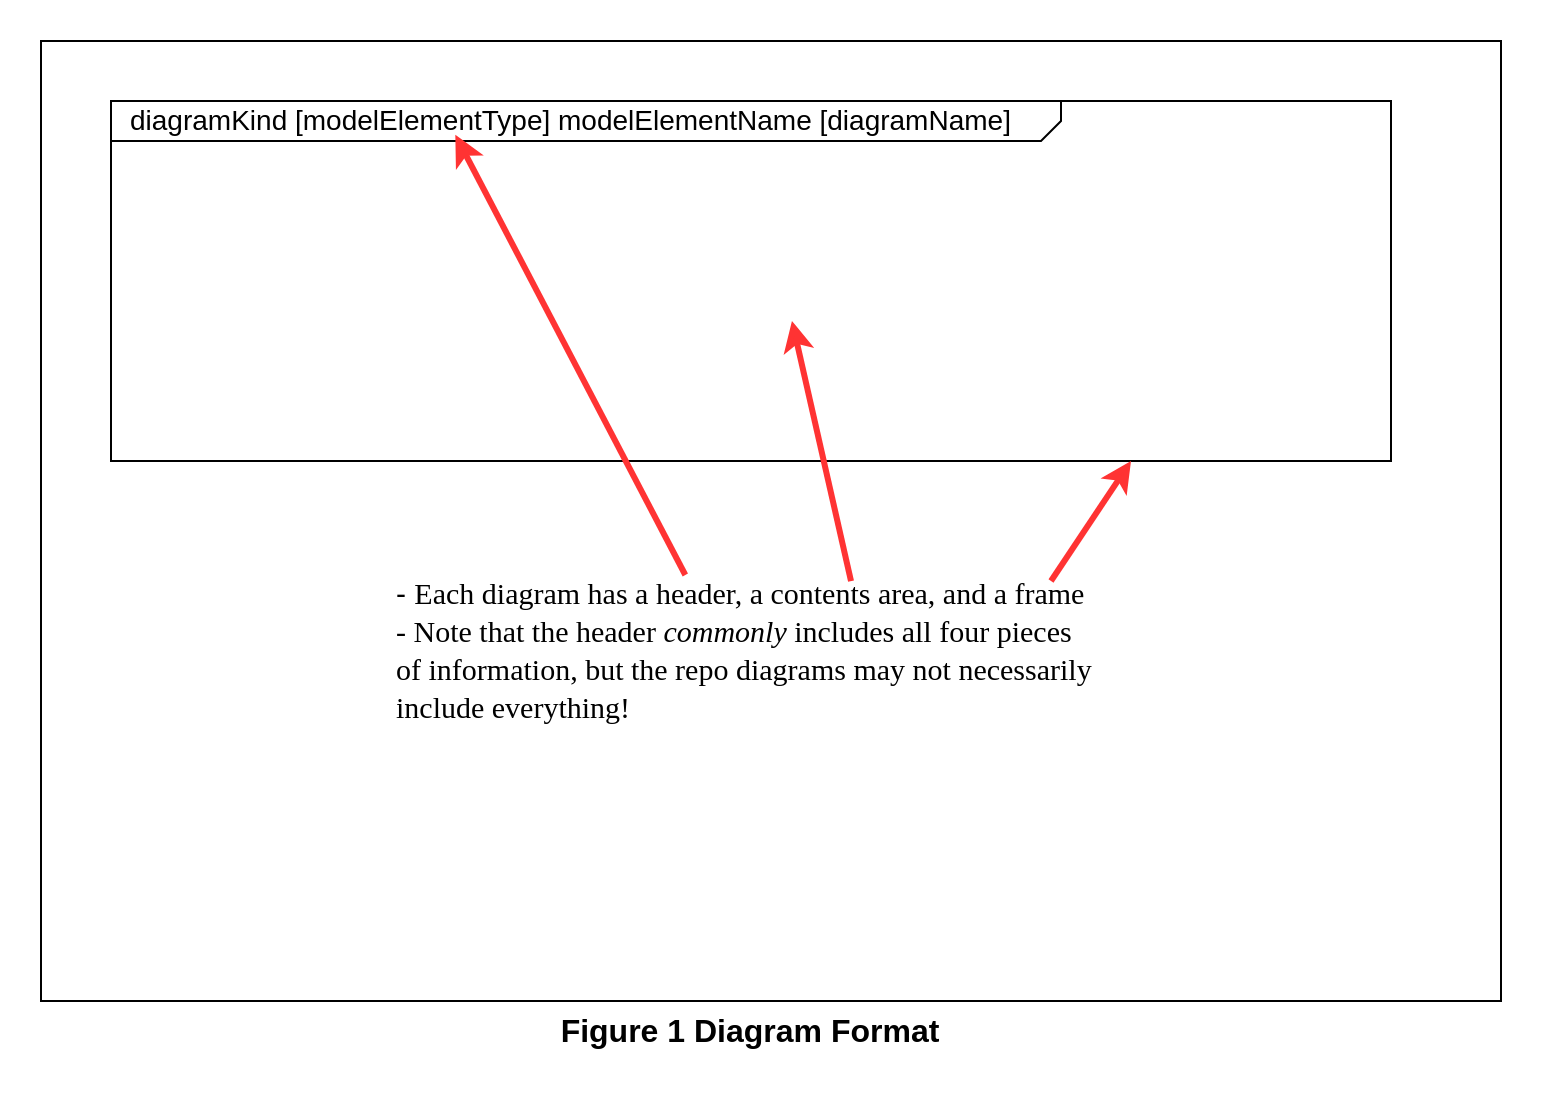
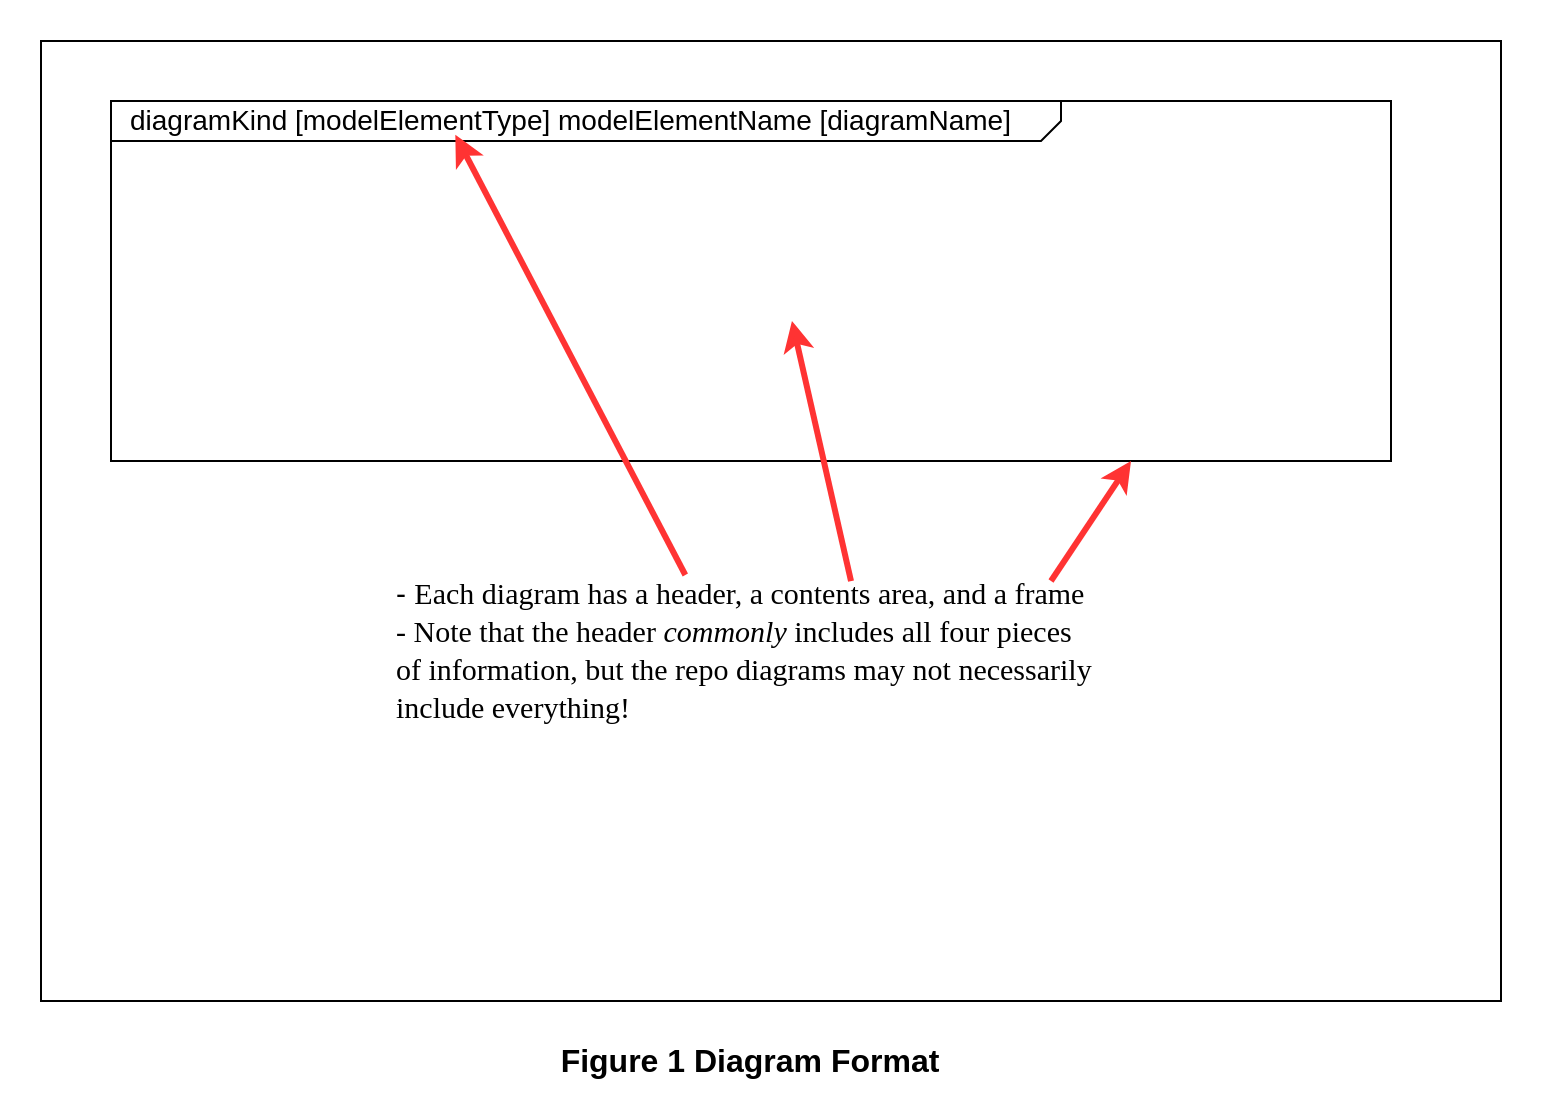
  <mxCell id="0" style=";html=1;" />
  <mxCell id="1" style=";html=1;" parent="0" />
  <mxCell id="2" value="" style="rounded=0;whiteSpace=wrap;html=1;" parent="1" vertex="1"><mxGeometry x="20" y="20" width="730" height="480" as="geometry" /></mxCell>
- <mxCell id="3" value="&lt;font style=&quot;font-size: 16px;&quot;&gt;Figure 1 Diagram Format&lt;/font&gt;" style="text;html=1;strokeColor=none;fillColor=none;align=center;verticalAlign=middle;whiteSpace=wrap;rounded=0;fontStyle=1;fontSize=16;" parent="1" vertex="1"><mxGeometry x="255" y="500" width="240" height="30" as="geometry" /></mxCell>
+ <mxCell id="3" value="&lt;font style=&quot;font-size: 16px;&quot;&gt;Figure 1 Diagram Format&lt;/font&gt;" style="text;html=1;strokeColor=none;fillColor=none;align=center;verticalAlign=middle;whiteSpace=wrap;rounded=0;fontStyle=1;fontSize=16;" parent="1" vertex="1"><mxGeometry x="255" y="515" width="240" height="30" as="geometry" /></mxCell>
  <mxCell id="4" value="&lt;p style=&quot;text-align: left; margin: 4px 0px 0px 10px; line-height: 90%; font-size: 14px;&quot;&gt;&lt;span style=&quot;border-color: var(--border-color);&quot;&gt;diagramKind&lt;/span&gt;&lt;span style=&quot;border-color: var(--border-color);&quot;&gt;&amp;nbsp;[&lt;/span&gt;&lt;span style=&quot;border-color: var(--border-color);&quot;&gt;modelElementType&lt;/span&gt;&lt;span style=&quot;border-color: var(--border-color);&quot;&gt;]&amp;nbsp;&lt;/span&gt;&lt;span style=&quot;border-color: var(--border-color);&quot;&gt;modelElementName&lt;/span&gt;&lt;span style=&quot;border-color: var(--border-color);&quot;&gt;&amp;nbsp;[&lt;/span&gt;&lt;span style=&quot;border-color: var(--border-color);&quot;&gt;diagramName&lt;/span&gt;&lt;span style=&quot;border-color: var(--border-color);&quot;&gt;]&lt;/span&gt;&lt;br&gt;&lt;/p&gt;" style="html=1;shape=mxgraph.sysml.package;html=1;overflow=fill;whiteSpace=wrap;fontSize=16;labelX=475.33;" parent="1" vertex="1"><mxGeometry x="55" y="50" width="640" height="180" as="geometry" /></mxCell>
  <mxCell id="5" value="&lt;div style=&quot;font-size: 15px;&quot; class=&quot;O0&quot;&gt;&lt;font style=&quot;font-size: 15px;&quot;&gt;-&amp;nbsp;&lt;span style=&quot;font-family: &amp;quot;Avenir Next LT Pro&amp;quot;;&quot;&gt;Each diagram has a header, a contents area, and a frame&lt;/span&gt;&lt;/font&gt;&lt;/div&gt;&lt;font style=&quot;font-size: 15px;&quot;&gt;&lt;span style=&quot;background-color: initial; font-family: &amp;quot;Avenir Next LT Pro&amp;quot;;&quot;&gt;- Note that the header &lt;/span&gt;&lt;span style=&quot;background-color: initial; font-family: &amp;quot;Avenir Next LT Pro&amp;quot;; font-style: italic;&quot;&gt;commonly&lt;/span&gt;&lt;span style=&quot;background-color: initial; font-family: &amp;quot;Avenir Next LT Pro&amp;quot;;&quot;&gt; includes all four pieces of&amp;nbsp;&lt;/span&gt;&lt;span style=&quot;font-family: &amp;quot;Avenir Next LT Pro&amp;quot;; background-color: initial;&quot;&gt;information, but the repo diagrams may not&lt;/span&gt;&lt;span style=&quot;font-family: &amp;quot;Avenir Next LT Pro&amp;quot;; background-color: initial;&quot;&gt;&amp;nbsp;&lt;/span&gt;&lt;span style=&quot;font-family: &amp;quot;Avenir Next LT Pro&amp;quot;; background-color: initial;&quot;&gt;necessarily include everything!&lt;/span&gt;&lt;span style=&quot;font-family: &amp;quot;Avenir Next LT Pro&amp;quot;; background-color: initial;&quot;&gt;&lt;br&gt;&lt;/span&gt;&lt;/font&gt;" style="text;html=1;strokeColor=none;fillColor=none;align=left;verticalAlign=middle;whiteSpace=wrap;rounded=0;fontSize=16;" parent="1" vertex="1"><mxGeometry x="196.25" y="260" width="377.5" height="130" as="geometry" /></mxCell>
  <mxCell id="6" value="" style="endArrow=classic;html=1;rounded=0;fontSize=15;entryX=0.269;entryY=0.094;entryDx=0;entryDy=0;entryPerimeter=0;strokeColor=#FF3333;strokeWidth=3;" parent="1" target="4" edge="1"><mxGeometry width="50" height="50" relative="1" as="geometry"><mxPoint x="342.159" y="287" as="sourcePoint" /><mxPoint x="216.92" y="96.98" as="targetPoint" /></mxGeometry></mxCell>
  <mxCell id="7" value="" style="endArrow=classic;html=1;rounded=0;fontSize=15;entryX=0.532;entryY=0.611;entryDx=0;entryDy=0;entryPerimeter=0;strokeWidth=3;strokeColor=#FF3333;exitX=0.606;exitY=0.231;exitDx=0;exitDy=0;exitPerimeter=0;" parent="1" source="5" target="4" edge="1"><mxGeometry width="50" height="50" relative="1" as="geometry"><mxPoint x="503.84" y="297.03" as="sourcePoint" /><mxPoint x="423.87" y="76.98" as="targetPoint" /></mxGeometry></mxCell>
  <mxCell id="8" value="" style="endArrow=classic;html=1;rounded=0;fontSize=15;entryX=0.253;entryY=0.111;entryDx=0;entryDy=0;entryPerimeter=0;strokeColor=#FF3333;strokeWidth=3;" parent="1" edge="1"><mxGeometry width="50" height="50" relative="1" as="geometry"><mxPoint x="525" y="290" as="sourcePoint" /><mxPoint x="565" y="230" as="targetPoint" /></mxGeometry></mxCell>
